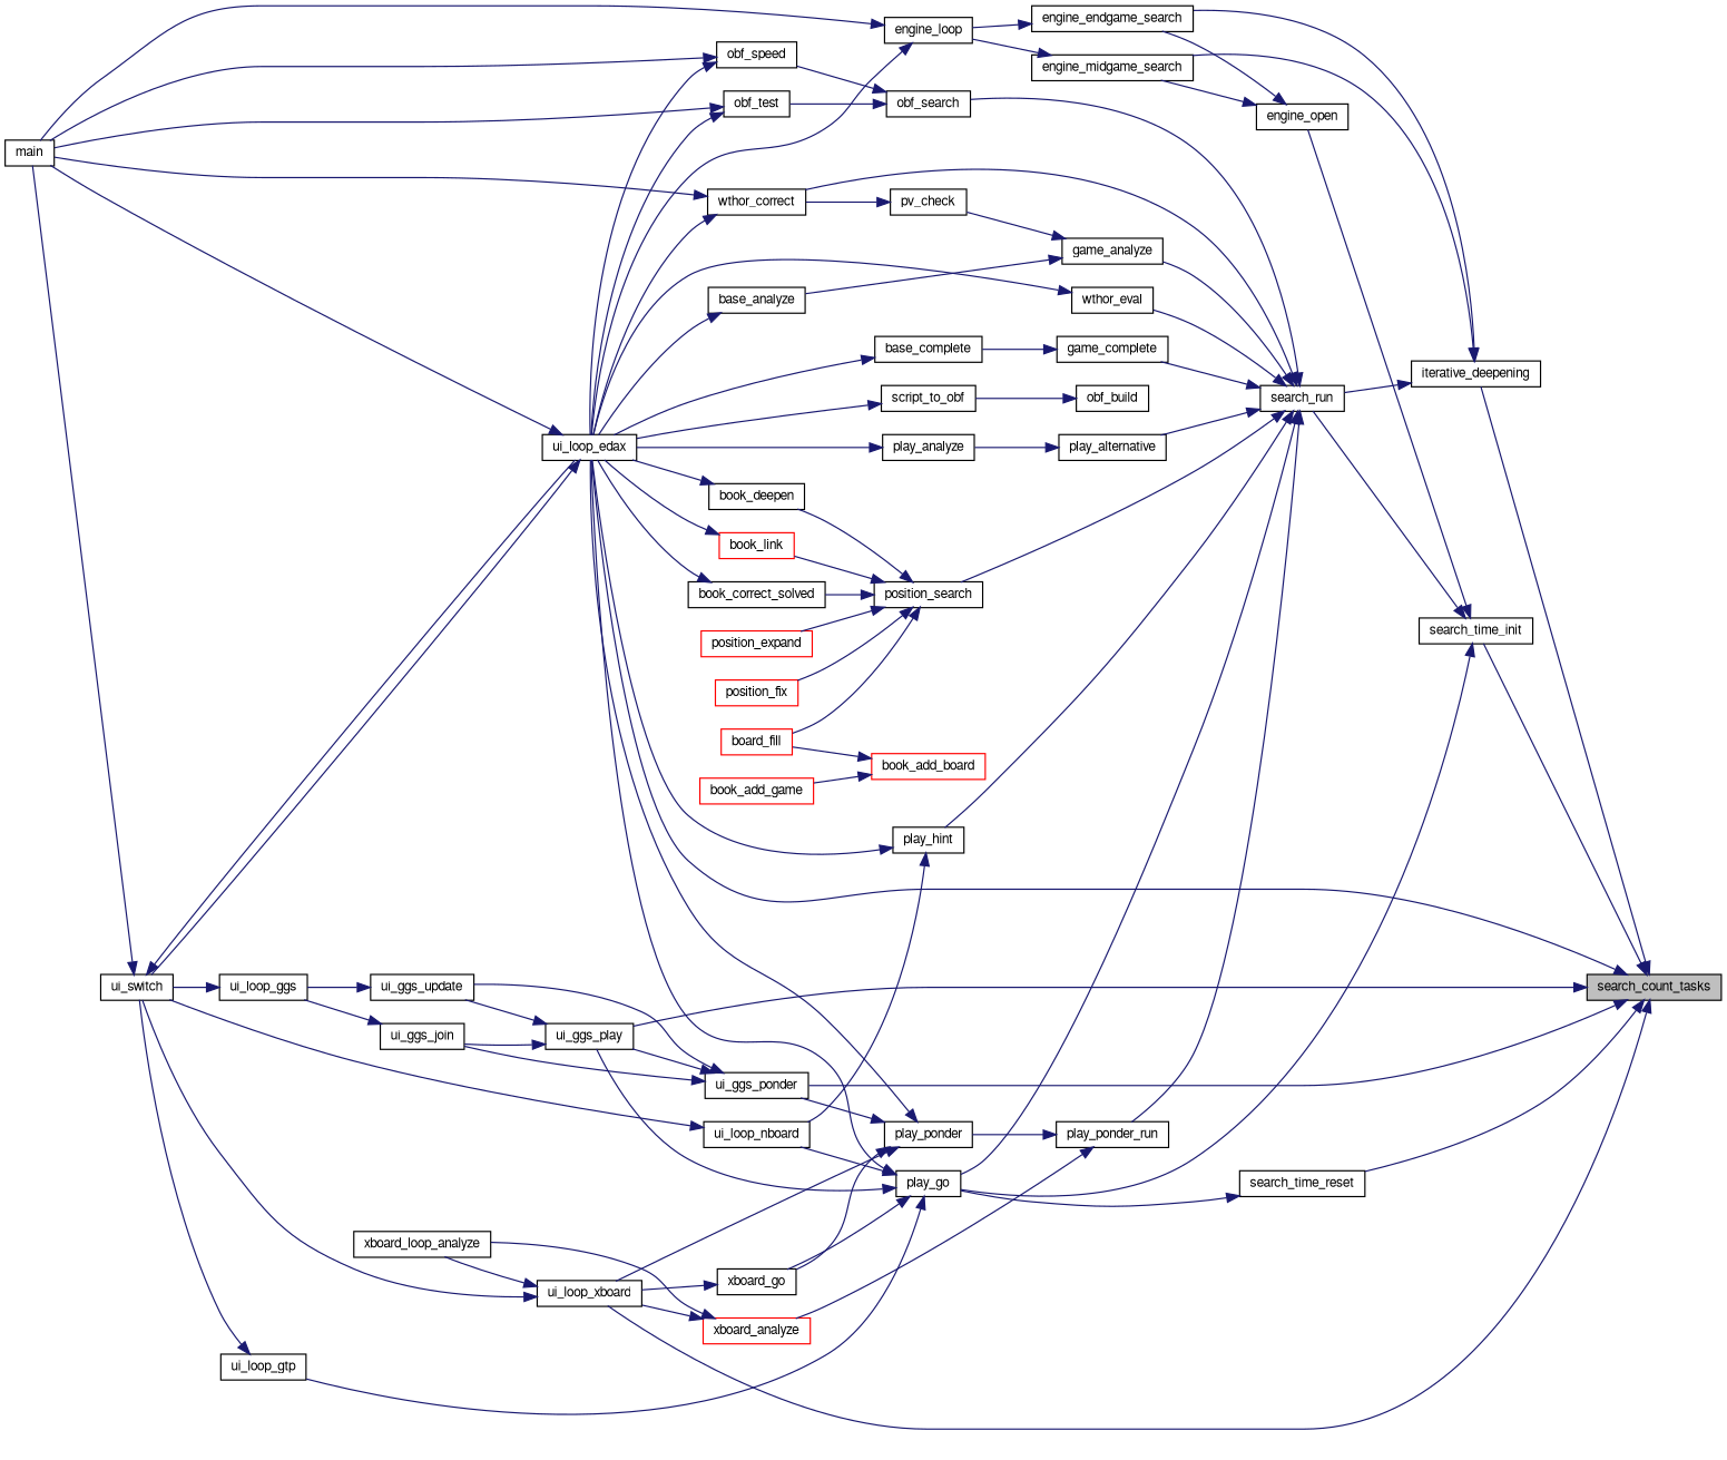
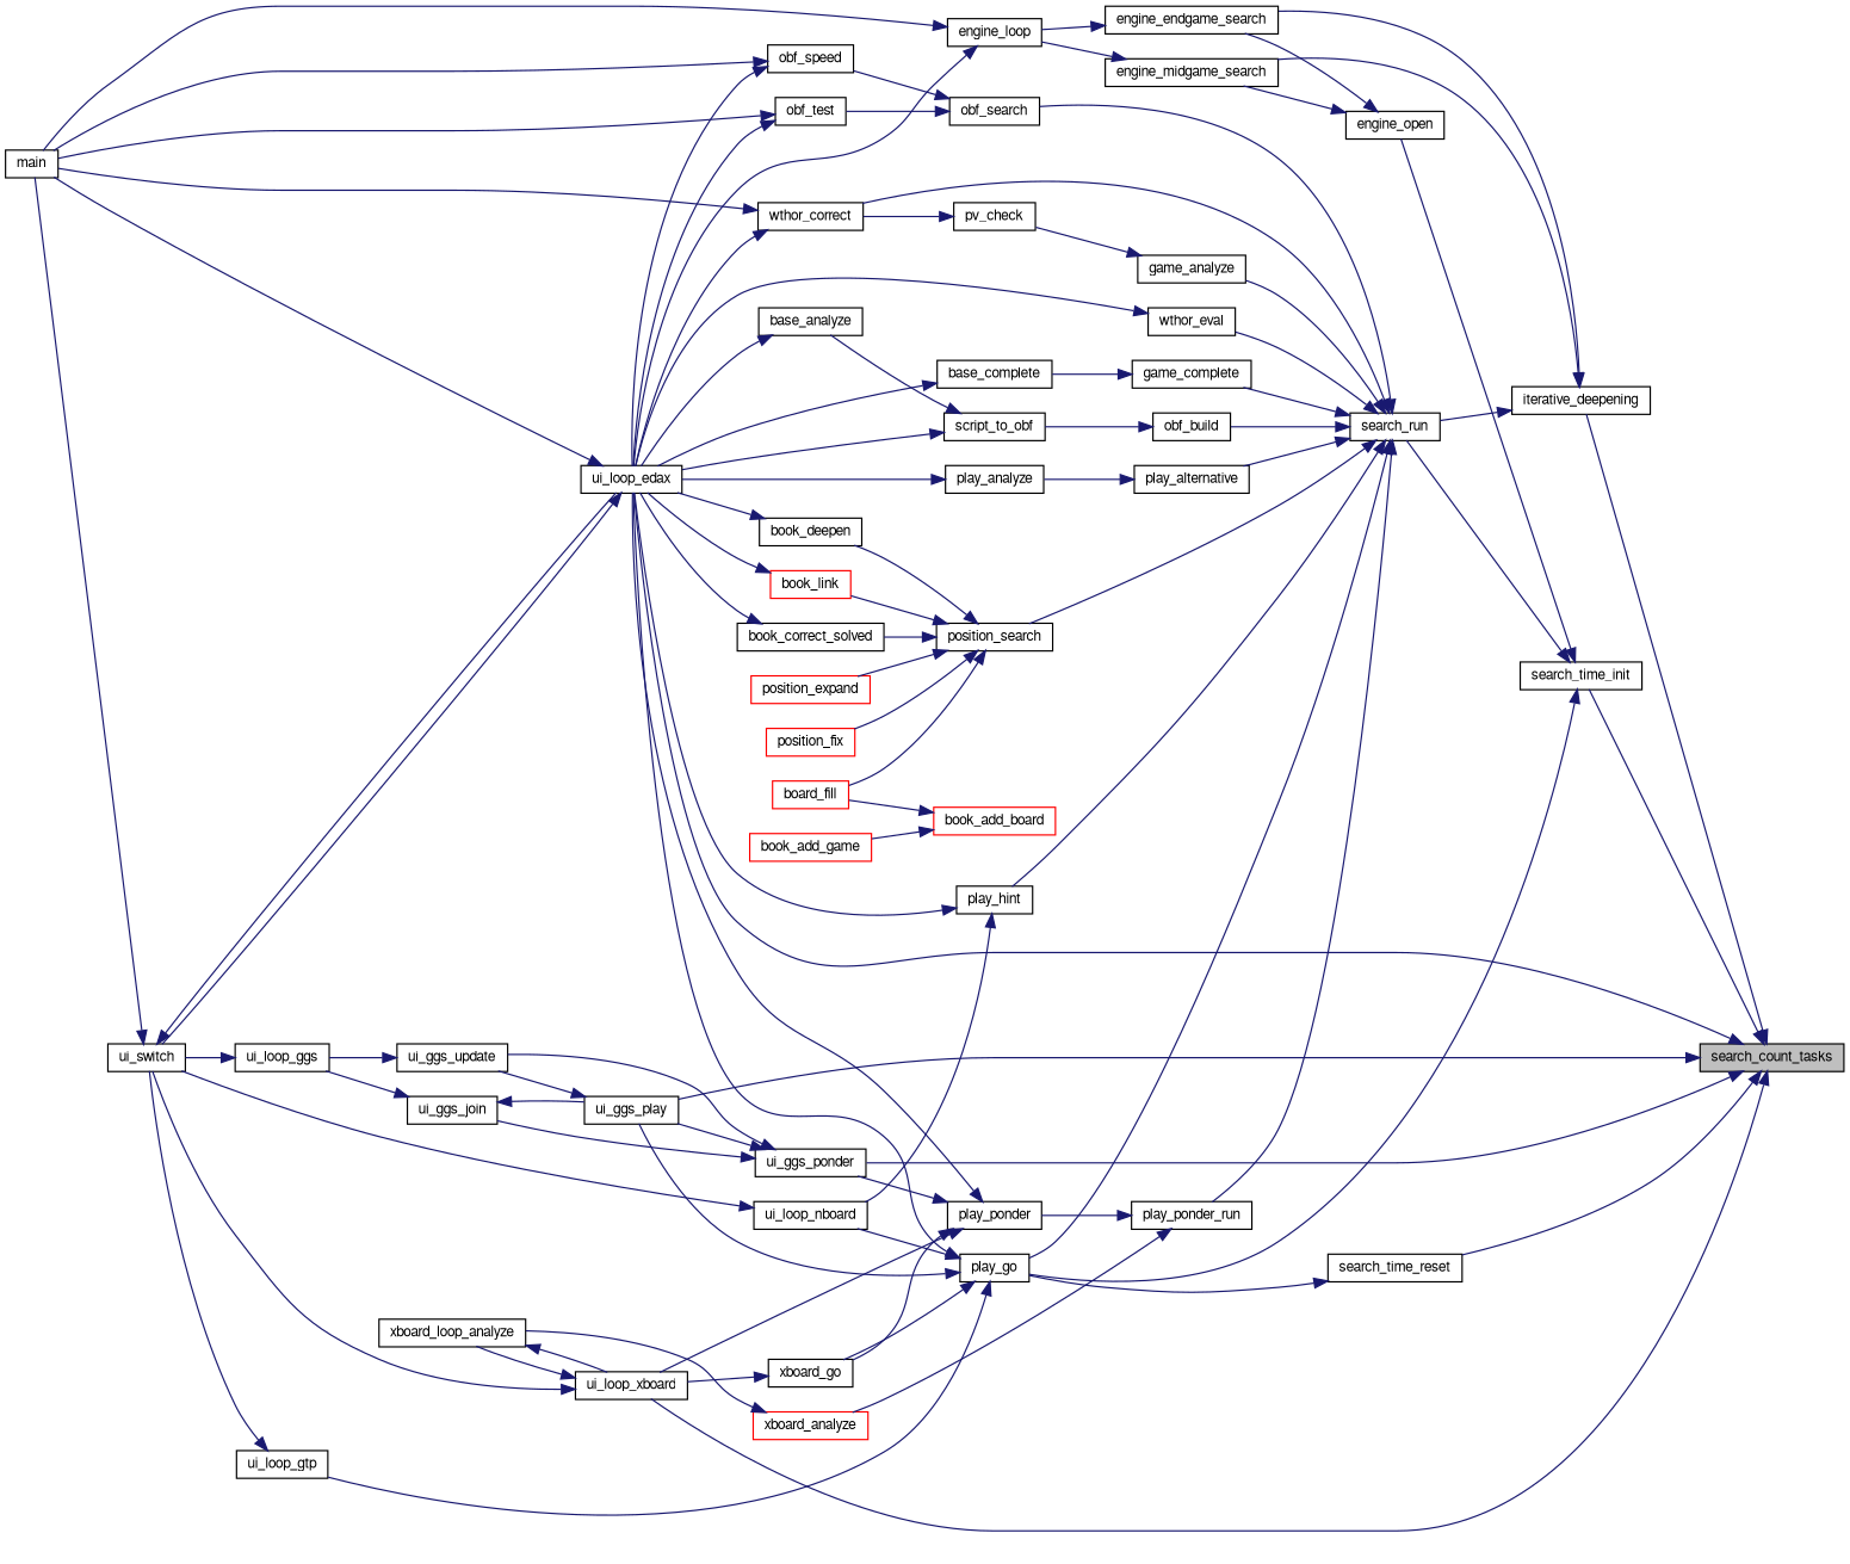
  digraph {
    rankdir=RL
    node [color=black fontname=FreeSans fontsize=10 shape=record]
    edge [color=midnightblue dir=back fontname=FreeSans fontsize=10 labelfontname=FreeSans labelfontsize=10 style=solid]
    n1 [fillcolor=grey75 fontcolor=black height=0.2 label=search_count_tasks style=filled width=0.4]
    n2 [height=0.2 label=iterative_deepening width=0.4]
    n3 [height=0.2 label=ui_loop_edax width=0.4]
    n4 [height=0.2 label=ui_ggs_play width=0.4]
    n5 [height=0.2 label=ui_loop_xboard width=0.4]
    n6 [height=0.2 label=ui_ggs_ponder width=0.4]
    n7 [height=0.2 label=search_time_init width=0.4]
    n8 [height=0.2 label=search_time_reset width=0.4]
    n9 [height=0.2 label=engine_endgame_search width=0.4]
    n10 [height=0.2 label=engine_midgame_search width=0.4]
    n11 [height=0.2 label=search_run width=0.4]
    n12 [height=0.2 label=main width=0.4]
    n13 [height=0.2 label=ui_switch width=0.4]
    n14 [height=0.2 label=ui_ggs_join width=0.4]
    n15 [height=0.2 label=ui_ggs_update width=0.4]
    n16 [height=0.2 label=xboard_loop_analyze width=0.4]
    n17 [height=0.2 label=play_go width=0.4]
    n18 [height=0.2 label=engine_open width=0.4]
    n19 [height=0.2 label=engine_loop width=0.4]
    n20 [height=0.2 label=game_analyze width=0.4]
    n21 [height=0.2 label=wthor_correct width=0.4]
    n22 [height=0.2 label=game_complete width=0.4]
    n23 [height=0.2 label=obf_build width=0.4]
    n24 [height=0.2 label=obf_search width=0.4]
    n25 [height=0.2 label=play_alternative width=0.4]
    n26 [height=0.2 label=play_hint width=0.4]
    n27 [height=0.2 label=play_ponder_run width=0.4]
    n28 [height=0.2 label=position_search width=0.4]
    n29 [height=0.2 label=wthor_eval width=0.4]
    n30 [height=0.2 label=base_analyze width=0.4]
    n31 [height=0.2 label=pv_check width=0.4]
    n32 [height=0.2 label=base_complete width=0.4]
    n33 [height=0.2 label=script_to_obf width=0.4]
    n34 [height=0.2 label=obf_speed width=0.4]
    n35 [height=0.2 label=obf_test width=0.4]
    n36 [height=0.2 label=play_analyze width=0.4]
    n37 [height=0.2 label=ui_loop_gtp width=0.4]
    n38 [height=0.2 label=ui_loop_nboard width=0.4]
    n39 [height=0.2 label=xboard_go width=0.4]
    n40 [height=0.2 label=play_ponder width=0.4]
    n41 [color=red height=0.2 label=xboard_analyze width=0.4]
    n42 [height=0.2 label=book_correct_solved width=0.4]
    n43 [height=0.2 label=book_deepen width=0.4]
    n44 [color=red height=0.2 label=book_link width=0.4]
    n45 [color=red height=0.2 label=position_expand width=0.4]
    n46 [color=red height=0.2 label=position_fix width=0.4]
    n47 [color=red height=0.2 label=board_fill width=0.4]
    n48 [height=0.2 label=ui_loop_ggs width=0.4]
    n49 [color=red height=0.2 label=book_add_board width=0.4]
    n50 [color=red height=0.2 label=book_add_game width=0.4]
    n1 -> n2
    n1 -> n3
    n1 -> n4
    n1 -> n5
    n1 -> n6
    n1 -> n7
    n1 -> n8
    n2 -> n9
    n2 -> n10
    n2 -> n11
    n3 -> n12
    n3 -> n13
-   n4 -> n14
+   n14 -> n4
    n4 -> n15
    n5 -> n13
    n5 -> n16
    n6 -> n4
    n6 -> n14
    n6 -> n15
    n7 -> n11
    n7 -> n17
    n7 -> n18
    n8 -> n17
    n9 -> n19
    n10 -> n19
    n11 -> n17
    n11 -> n20
    n11 -> n21
    n11 -> n22
+   n11 -> n23
    n11 -> n24
    n11 -> n25
    n11 -> n26
    n11 -> n27
    n11 -> n28
    n11 -> n29
    n13 -> n3
    n13 -> n12
    n14 -> n48
    n15 -> n48
-   n41 -> n5
+   n16 -> n5
    n17 -> n3
    n17 -> n4
    n17 -> n37
    n17 -> n38
    n17 -> n39
    n18 -> n9
    n18 -> n10
    n19 -> n3
    n19 -> n12
-   n20 -> n30
+   n33 -> n30
    n20 -> n31
    n21 -> n3
    n21 -> n12
    n22 -> n32
    n23 -> n33
    n24 -> n34
    n24 -> n35
    n25 -> n36
    n26 -> n3
    n26 -> n38
    n27 -> n40
    n27 -> n41
    n28 -> n42
    n28 -> n43
    n28 -> n44
    n28 -> n45
    n28 -> n46
    n28 -> n47
    n29 -> n3
    n30 -> n3
    n31 -> n21
    n32 -> n3
    n33 -> n3
    n34 -> n3
    n34 -> n12
    n35 -> n3
    n35 -> n12
    n36 -> n3
    n37 -> n13
    n38 -> n13
    n39 -> n5
    n40 -> n3
    n40 -> n5
    n40 -> n6
    n40 -> n39
    n41 -> n16
    n42 -> n3
    n43 -> n3
    n44 -> n3
    n48 -> n13
    n49 -> n47
    n49 -> n50
  }
